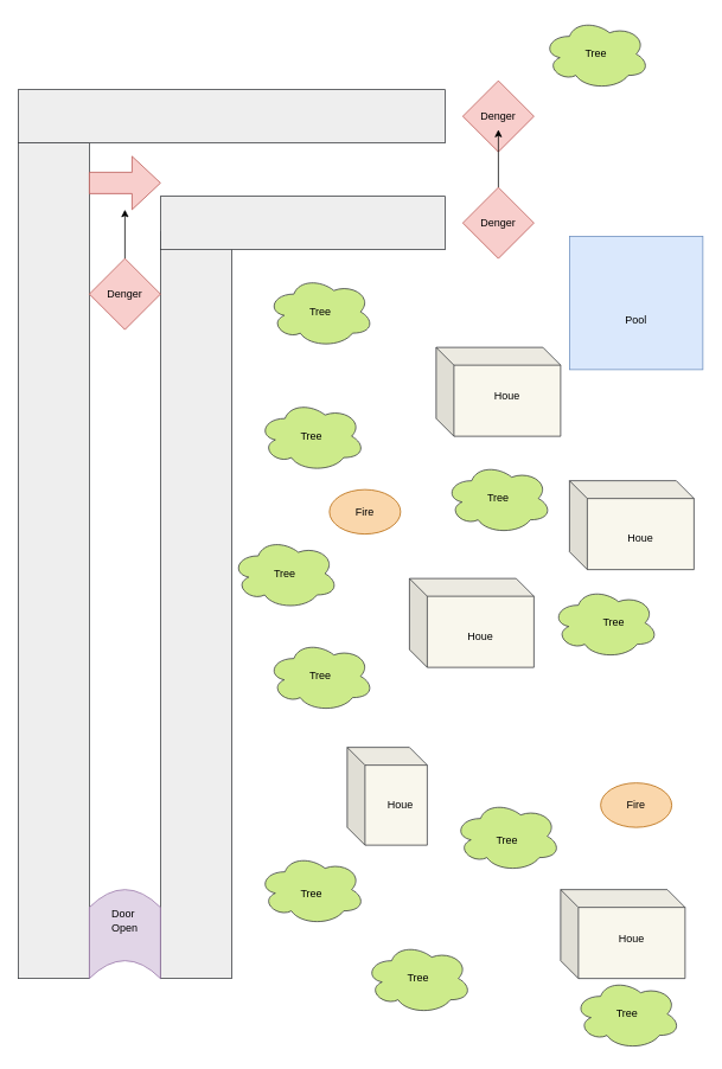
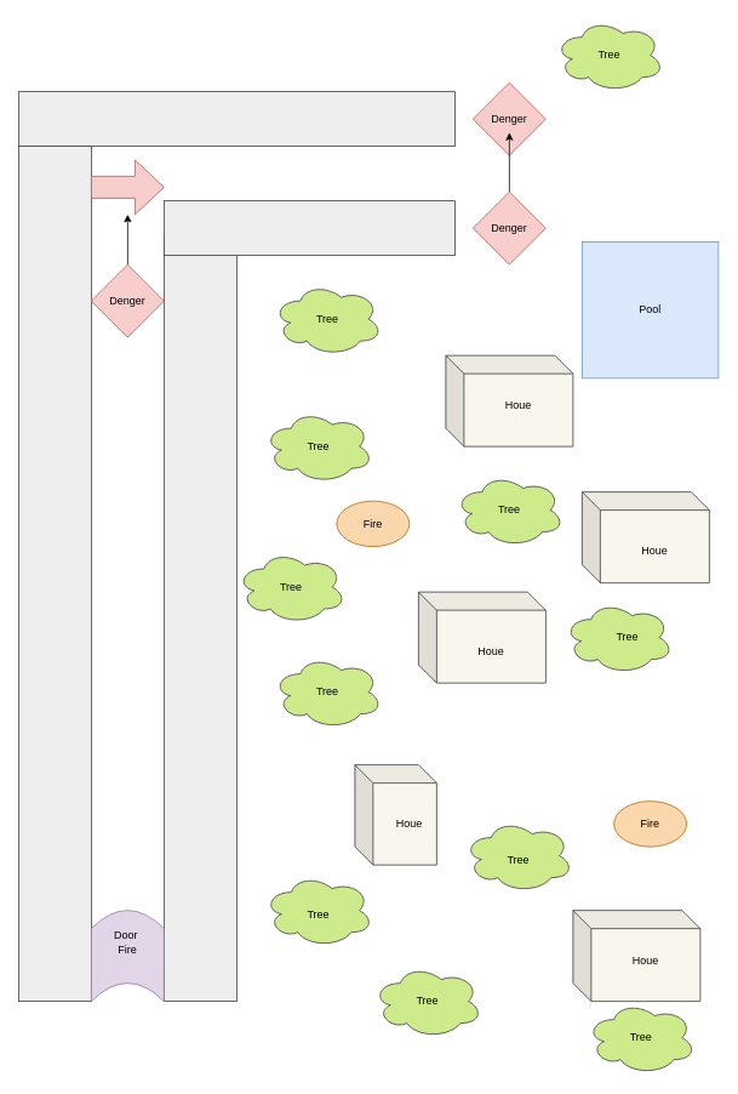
  <mxCell id="0" />
  <mxCell id="1" parent="0" />
  <mxCell id="2" value="" style="rounded=0;whiteSpace=wrap;html=1;fillColor=#eeeeee;strokeColor=#36393d;" vertex="1" parent="1"><mxGeometry x="20" y="160" width="80" height="940" as="geometry" /></mxCell>
  <mxCell id="3" value="" style="rounded=0;whiteSpace=wrap;html=1;fillColor=#eeeeee;strokeColor=#36393d;" vertex="1" parent="1"><mxGeometry x="180" y="260" width="80" height="840" as="geometry" /></mxCell>
  <mxCell id="4" value="" style="rounded=0;whiteSpace=wrap;html=1;fillColor=#eeeeee;strokeColor=#36393d;" vertex="1" parent="1"><mxGeometry x="20" y="100" width="480" height="60" as="geometry" /></mxCell>
  <mxCell id="5" value="" style="rounded=0;whiteSpace=wrap;html=1;fillColor=#eeeeee;strokeColor=#36393d;" vertex="1" parent="1"><mxGeometry x="180" y="220" width="320" height="60" as="geometry" /></mxCell>
  <mxCell id="6" value="" style="shape=dataStorage;whiteSpace=wrap;html=1;fixedSize=1;rotation=90;fillColor=#e1d5e7;strokeColor=#9673a6;" vertex="1" parent="1"><mxGeometry x="90" y="1010" width="100" height="80" as="geometry" /></mxCell>
  <mxCell id="7" value="" style="edgeStyle=orthogonalEdgeStyle;rounded=0;orthogonalLoop=1;jettySize=auto;html=1;" edge="1" parent="1" source="8" target="54"><mxGeometry relative="1" as="geometry" /></mxCell>
  <mxCell id="8" value="" style="rhombus;whiteSpace=wrap;html=1;fillColor=#f8cecc;strokeColor=#b85450;" vertex="1" parent="1"><mxGeometry x="100" y="290" width="80" height="80" as="geometry" /></mxCell>
  <mxCell id="9" value="" style="rhombus;whiteSpace=wrap;html=1;fillColor=#f8cecc;strokeColor=#b85450;" vertex="1" parent="1"><mxGeometry x="520" y="90" width="80" height="80" as="geometry" /></mxCell>
  <mxCell id="10" value="" style="edgeStyle=orthogonalEdgeStyle;rounded=0;orthogonalLoop=1;jettySize=auto;html=1;" edge="1" parent="1" source="11" target="21"><mxGeometry relative="1" as="geometry" /></mxCell>
  <mxCell id="11" value="" style="rhombus;whiteSpace=wrap;html=1;fillColor=#f8cecc;strokeColor=#b85450;" vertex="1" parent="1"><mxGeometry x="520" y="210" width="80" height="80" as="geometry" /></mxCell>
  <mxCell id="12" value="" style="whiteSpace=wrap;html=1;aspect=fixed;fillColor=#dae8fc;strokeColor=#6c8ebf;" vertex="1" parent="1"><mxGeometry x="640" y="265" width="150" height="150" as="geometry" /></mxCell>
  <mxCell id="13" value="" style="shape=cube;whiteSpace=wrap;html=1;boundedLbl=1;backgroundOutline=1;darkOpacity=0.05;darkOpacity2=0.1;fillColor=#f9f7ed;strokeColor=#36393d;" vertex="1" parent="1"><mxGeometry x="490" y="390" width="140" height="100" as="geometry" /></mxCell>
  <mxCell id="14" value="" style="shape=cube;whiteSpace=wrap;html=1;boundedLbl=1;backgroundOutline=1;darkOpacity=0.05;darkOpacity2=0.1;fillColor=#f9f7ed;strokeColor=#36393d;" vertex="1" parent="1"><mxGeometry x="640" y="540" width="140" height="100" as="geometry" /></mxCell>
  <mxCell id="15" value="" style="shape=cube;whiteSpace=wrap;html=1;boundedLbl=1;backgroundOutline=1;darkOpacity=0.05;darkOpacity2=0.1;fillColor=#f9f7ed;strokeColor=#36393d;" vertex="1" parent="1"><mxGeometry x="460" y="650" width="140" height="100" as="geometry" /></mxCell>
  <mxCell id="16" value="" style="shape=cube;whiteSpace=wrap;html=1;boundedLbl=1;backgroundOutline=1;darkOpacity=0.05;darkOpacity2=0.1;fillColor=#f9f7ed;strokeColor=#36393d;" vertex="1" parent="1"><mxGeometry x="630" y="1000" width="140" height="100" as="geometry" /></mxCell>
  <mxCell id="17" value="" style="shape=cube;whiteSpace=wrap;html=1;boundedLbl=1;backgroundOutline=1;darkOpacity=0.05;darkOpacity2=0.1;fillColor=#f9f7ed;strokeColor=#36393d;" vertex="1" parent="1"><mxGeometry x="390" y="840" width="90" height="110" as="geometry" /></mxCell>
- <mxCell id="18" value="Door&amp;nbsp;&lt;br&gt;Open" style="text;html=1;strokeColor=none;fillColor=none;align=center;verticalAlign=middle;whiteSpace=wrap;rounded=0;" vertex="1" parent="1"><mxGeometry x="110" y="1020" width="60" height="30" as="geometry" /></mxCell>
+ <mxCell id="18" value="Door&amp;nbsp;&lt;br&gt;Fire" style="text;html=1;strokeColor=none;fillColor=none;align=center;verticalAlign=middle;whiteSpace=wrap;rounded=0;" vertex="1" parent="1"><mxGeometry x="110" y="1020" width="60" height="30" as="geometry" /></mxCell>
  <mxCell id="19" value="Denger" style="text;html=1;strokeColor=none;fillColor=none;align=center;verticalAlign=middle;whiteSpace=wrap;rounded=0;" vertex="1" parent="1"><mxGeometry x="110" y="315" width="60" height="30" as="geometry" /></mxCell>
  <mxCell id="20" value="Denger" style="text;html=1;strokeColor=none;fillColor=none;align=center;verticalAlign=middle;whiteSpace=wrap;rounded=0;" vertex="1" parent="1"><mxGeometry x="530" y="235" width="60" height="30" as="geometry" /></mxCell>
  <mxCell id="21" value="Denger" style="text;html=1;strokeColor=none;fillColor=none;align=center;verticalAlign=middle;whiteSpace=wrap;rounded=0;" vertex="1" parent="1"><mxGeometry x="530" y="115" width="60" height="30" as="geometry" /></mxCell>
  <mxCell id="22" value="Houe" style="text;html=1;strokeColor=none;fillColor=none;align=center;verticalAlign=middle;whiteSpace=wrap;rounded=0;" vertex="1" parent="1"><mxGeometry x="540" y="430" width="60" height="30" as="geometry" /></mxCell>
  <mxCell id="23" value="Houe" style="text;html=1;strokeColor=none;fillColor=none;align=center;verticalAlign=middle;whiteSpace=wrap;rounded=0;" vertex="1" parent="1"><mxGeometry x="690" y="590" width="60" height="30" as="geometry" /></mxCell>
  <mxCell id="24" value="Houe" style="text;html=1;strokeColor=none;fillColor=none;align=center;verticalAlign=middle;whiteSpace=wrap;rounded=0;" vertex="1" parent="1"><mxGeometry x="510" y="700" width="60" height="30" as="geometry" /></mxCell>
  <mxCell id="25" value="Houe" style="text;html=1;strokeColor=none;fillColor=none;align=center;verticalAlign=middle;whiteSpace=wrap;rounded=0;" vertex="1" parent="1"><mxGeometry x="420" y="890" width="60" height="30" as="geometry" /></mxCell>
  <mxCell id="26" value="Houe" style="text;html=1;strokeColor=none;fillColor=none;align=center;verticalAlign=middle;whiteSpace=wrap;rounded=0;" vertex="1" parent="1"><mxGeometry x="680" y="1040" width="60" height="30" as="geometry" /></mxCell>
  <mxCell id="27" value="" style="ellipse;whiteSpace=wrap;html=1;fillColor=#fad7ac;strokeColor=#b46504;" vertex="1" parent="1"><mxGeometry x="370" y="550" width="80" height="50" as="geometry" /></mxCell>
  <mxCell id="28" value="" style="ellipse;whiteSpace=wrap;html=1;fillColor=#fad7ac;strokeColor=#b46504;" vertex="1" parent="1"><mxGeometry x="675" y="880" width="80" height="50" as="geometry" /></mxCell>
  <mxCell id="29" value="" style="ellipse;shape=cloud;whiteSpace=wrap;html=1;fillColor=#cdeb8b;strokeColor=#36393d;" vertex="1" parent="1"><mxGeometry x="300" y="310" width="120" height="80" as="geometry" /></mxCell>
  <mxCell id="30" value="" style="ellipse;shape=cloud;whiteSpace=wrap;html=1;fillColor=#cdeb8b;strokeColor=#36393d;" vertex="1" parent="1"><mxGeometry x="290" y="450" width="120" height="80" as="geometry" /></mxCell>
  <mxCell id="31" value="" style="ellipse;shape=cloud;whiteSpace=wrap;html=1;fillColor=#cdeb8b;strokeColor=#36393d;" vertex="1" parent="1"><mxGeometry x="300" y="720" width="120" height="80" as="geometry" /></mxCell>
  <mxCell id="32" value="" style="ellipse;shape=cloud;whiteSpace=wrap;html=1;fillColor=#cdeb8b;strokeColor=#36393d;" vertex="1" parent="1"><mxGeometry x="260" y="604.5" width="120" height="80" as="geometry" /></mxCell>
  <mxCell id="33" value="" style="ellipse;shape=cloud;whiteSpace=wrap;html=1;fillColor=#cdeb8b;strokeColor=#36393d;" vertex="1" parent="1"><mxGeometry x="620" y="660" width="120" height="80" as="geometry" /></mxCell>
  <mxCell id="34" value="" style="ellipse;shape=cloud;whiteSpace=wrap;html=1;fillColor=#cdeb8b;strokeColor=#36393d;" vertex="1" parent="1"><mxGeometry x="500" y="520" width="120" height="80" as="geometry" /></mxCell>
  <mxCell id="35" value="" style="ellipse;shape=cloud;whiteSpace=wrap;html=1;fillColor=#cdeb8b;strokeColor=#36393d;" vertex="1" parent="1"><mxGeometry x="510" y="900" width="120" height="80" as="geometry" /></mxCell>
  <mxCell id="36" value="" style="ellipse;shape=cloud;whiteSpace=wrap;html=1;fillColor=#cdeb8b;strokeColor=#36393d;" vertex="1" parent="1"><mxGeometry x="290" y="960" width="120" height="80" as="geometry" /></mxCell>
  <mxCell id="37" value="" style="ellipse;shape=cloud;whiteSpace=wrap;html=1;fillColor=#cdeb8b;strokeColor=#36393d;" vertex="1" parent="1"><mxGeometry x="645" y="1100" width="120" height="80" as="geometry" /></mxCell>
  <mxCell id="38" value="" style="ellipse;shape=cloud;whiteSpace=wrap;html=1;fillColor=#cdeb8b;strokeColor=#36393d;" vertex="1" parent="1"><mxGeometry x="410" y="1060" width="120" height="80" as="geometry" /></mxCell>
  <mxCell id="39" value="" style="ellipse;shape=cloud;whiteSpace=wrap;html=1;fillColor=#cdeb8b;strokeColor=#36393d;" vertex="1" parent="1"><mxGeometry x="610" width="120" height="80" as="geometry" y="20" /></mxCell>
  <mxCell id="40" value="Tree" style="text;html=1;strokeColor=none;fillColor=none;align=center;verticalAlign=middle;whiteSpace=wrap;rounded=0;" vertex="1" parent="1"><mxGeometry x="330" y="335" width="60" height="30" as="geometry" /></mxCell>
  <mxCell id="41" value="Tree" style="text;html=1;strokeColor=none;fillColor=none;align=center;verticalAlign=middle;whiteSpace=wrap;rounded=0;" vertex="1" parent="1"><mxGeometry x="320" y="475" width="60" height="30" as="geometry" /></mxCell>
  <mxCell id="42" value="Tree" style="text;html=1;strokeColor=none;fillColor=none;align=center;verticalAlign=middle;whiteSpace=wrap;rounded=0;" vertex="1" parent="1"><mxGeometry x="290" y="630" width="60" height="30" as="geometry" /></mxCell>
  <mxCell id="43" value="Tree" style="text;html=1;strokeColor=none;fillColor=none;align=center;verticalAlign=middle;whiteSpace=wrap;rounded=0;" vertex="1" parent="1"><mxGeometry x="530" y="545" width="60" height="30" as="geometry" /></mxCell>
  <mxCell id="44" value="Tree" style="text;html=1;strokeColor=none;fillColor=none;align=center;verticalAlign=middle;whiteSpace=wrap;rounded=0;" vertex="1" parent="1"><mxGeometry x="660" y="685" width="60" height="30" as="geometry" /></mxCell>
  <mxCell id="45" value="Tree" style="text;html=1;strokeColor=none;fillColor=none;align=center;verticalAlign=middle;whiteSpace=wrap;rounded=0;" vertex="1" parent="1"><mxGeometry x="330" y="745" width="60" height="30" as="geometry" /></mxCell>
  <mxCell id="46" value="Tree" style="text;html=1;strokeColor=none;fillColor=none;align=center;verticalAlign=middle;whiteSpace=wrap;rounded=0;" vertex="1" parent="1"><mxGeometry x="320" y="990" width="60" height="30" as="geometry" /></mxCell>
  <mxCell id="47" value="Tree" style="text;html=1;strokeColor=none;fillColor=none;align=center;verticalAlign=middle;whiteSpace=wrap;rounded=0;" vertex="1" parent="1"><mxGeometry x="540" y="930" width="60" height="30" as="geometry" /></mxCell>
  <mxCell id="48" value="Tree" style="text;html=1;strokeColor=none;fillColor=none;align=center;verticalAlign=middle;whiteSpace=wrap;rounded=0;" vertex="1" parent="1"><mxGeometry x="440" y="1085" width="60" height="30" as="geometry" /></mxCell>
  <mxCell id="49" value="Tree" style="text;html=1;strokeColor=none;fillColor=none;align=center;verticalAlign=middle;whiteSpace=wrap;rounded=0;" vertex="1" parent="1"><mxGeometry x="675" y="1125" width="60" height="30" as="geometry" /></mxCell>
  <mxCell id="50" value="Tree" style="text;html=1;strokeColor=none;fillColor=none;align=center;verticalAlign=middle;whiteSpace=wrap;rounded=0;" vertex="1" parent="1"><mxGeometry x="640" y="45" width="60" height="30" as="geometry" /></mxCell>
  <mxCell id="51" value="Fire" style="text;html=1;strokeColor=none;fillColor=none;align=center;verticalAlign=middle;whiteSpace=wrap;rounded=0;" vertex="1" parent="1"><mxGeometry x="380" y="560" width="60" height="30" as="geometry" /></mxCell>
  <mxCell id="52" value="Fire" style="text;html=1;strokeColor=none;fillColor=none;align=center;verticalAlign=middle;whiteSpace=wrap;rounded=0;" vertex="1" parent="1"><mxGeometry x="685" y="890" width="60" height="30" as="geometry" /></mxCell>
- <mxCell id="53" value="Pool" style="text;html=1;strokeColor=none;fillColor=none;align=center;verticalAlign=middle;whiteSpace=wrap;rounded=0;" vertex="1" parent="1"><mxGeometry x="685" y="345" width="60" height="30" as="geometry" /></mxCell>
+ <mxCell id="53" value="Pool" style="text;html=1;strokeColor=none;fillColor=none;align=center;verticalAlign=middle;whiteSpace=wrap;rounded=0;" vertex="1" parent="1"><mxGeometry x="685" y="325" width="60" height="30" as="geometry" /></mxCell>
  <mxCell id="54" value="" style="shape=singleArrow;whiteSpace=wrap;html=1;arrowWidth=0.4;arrowSize=0.4;fillColor=#f8cecc;strokeColor=#b85450;" vertex="1" parent="1"><mxGeometry x="100" y="175" width="80" height="60" as="geometry" /></mxCell>
